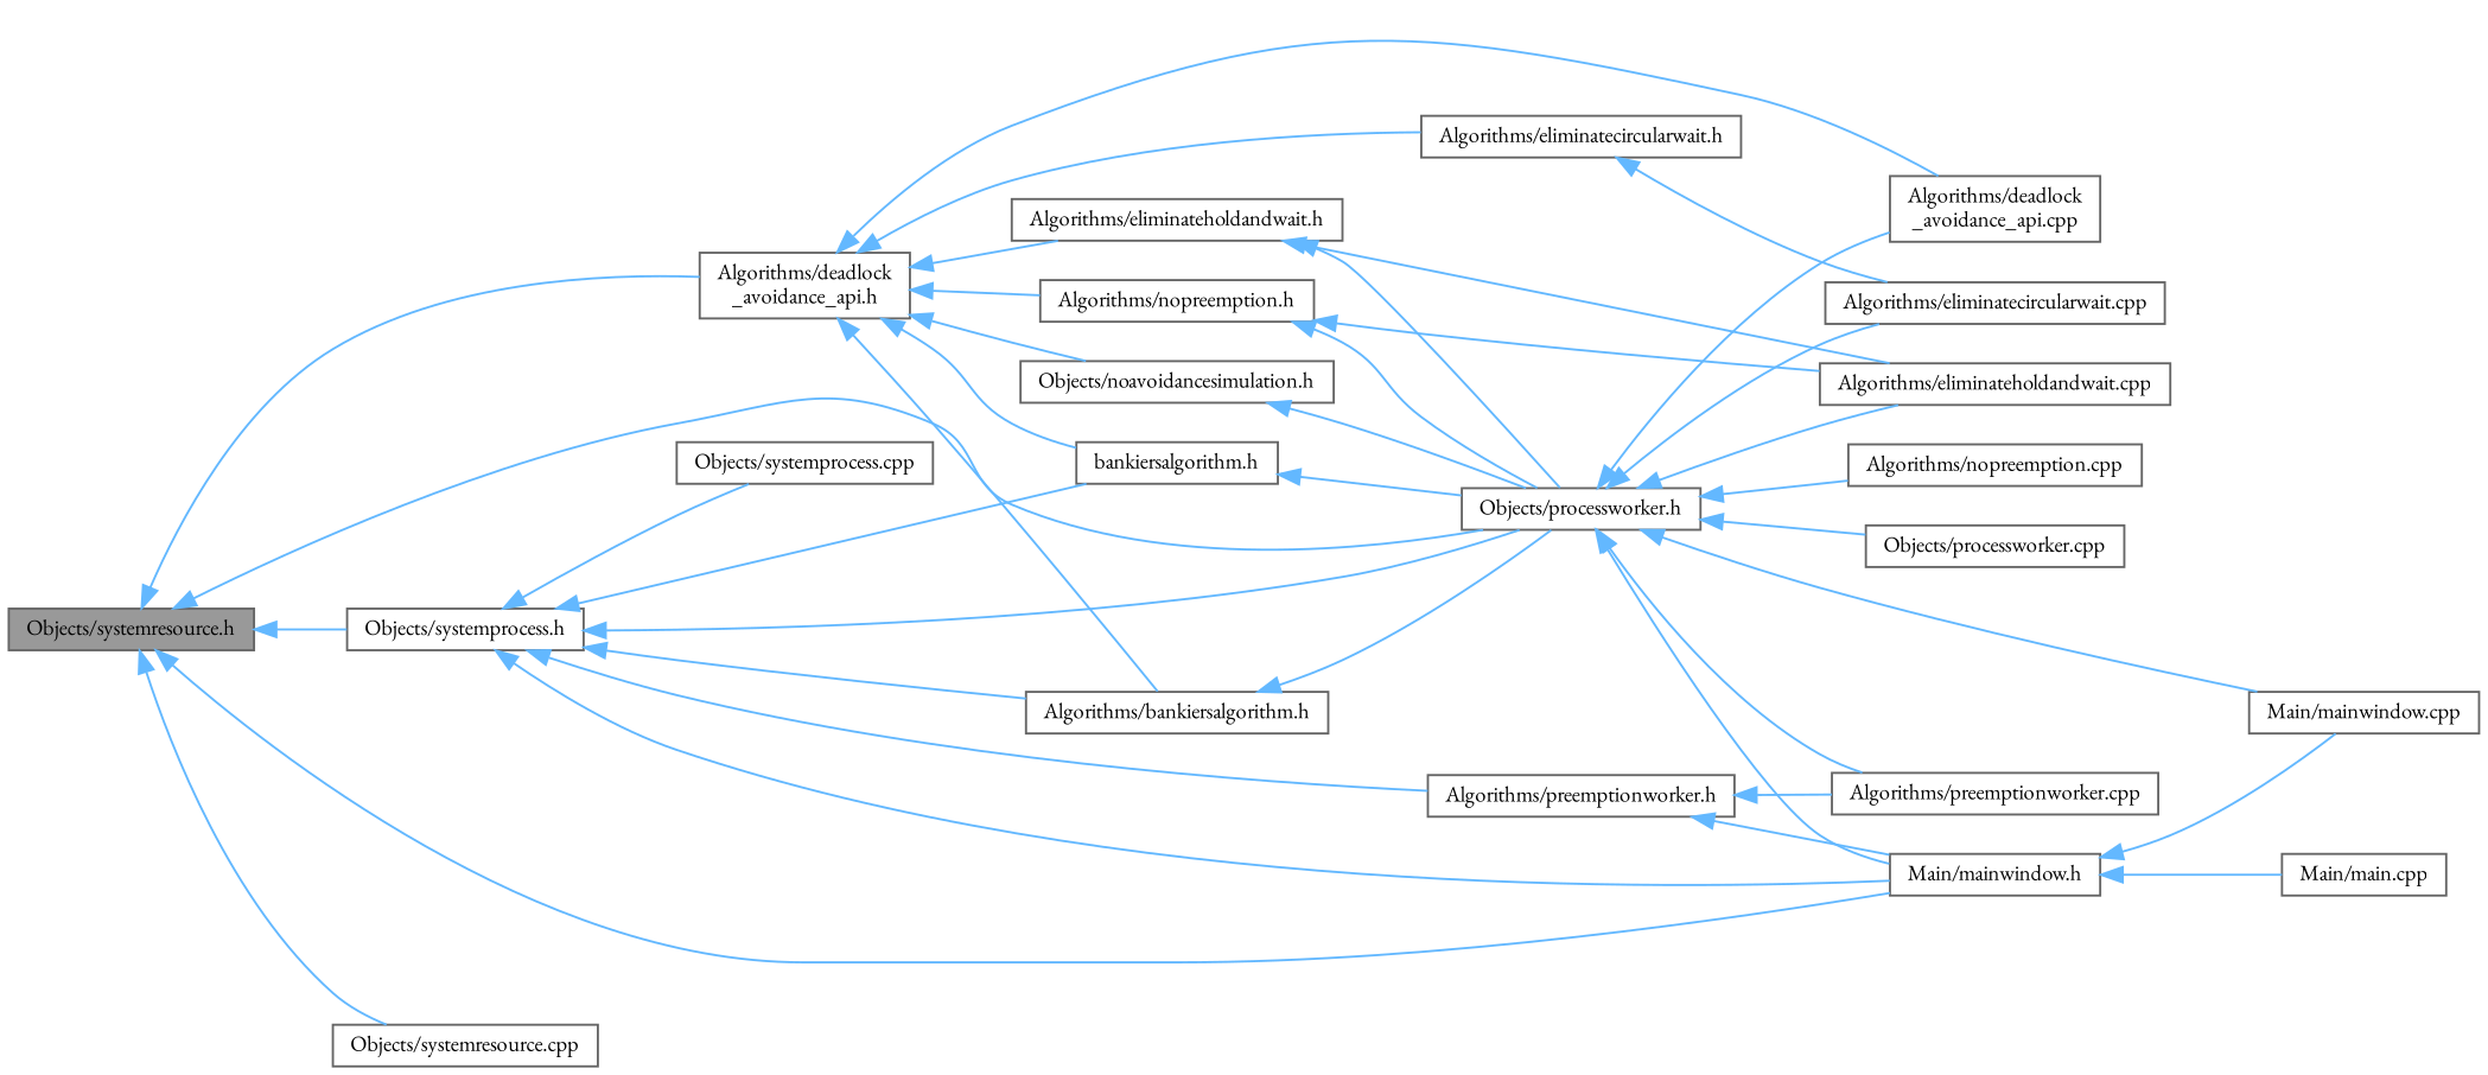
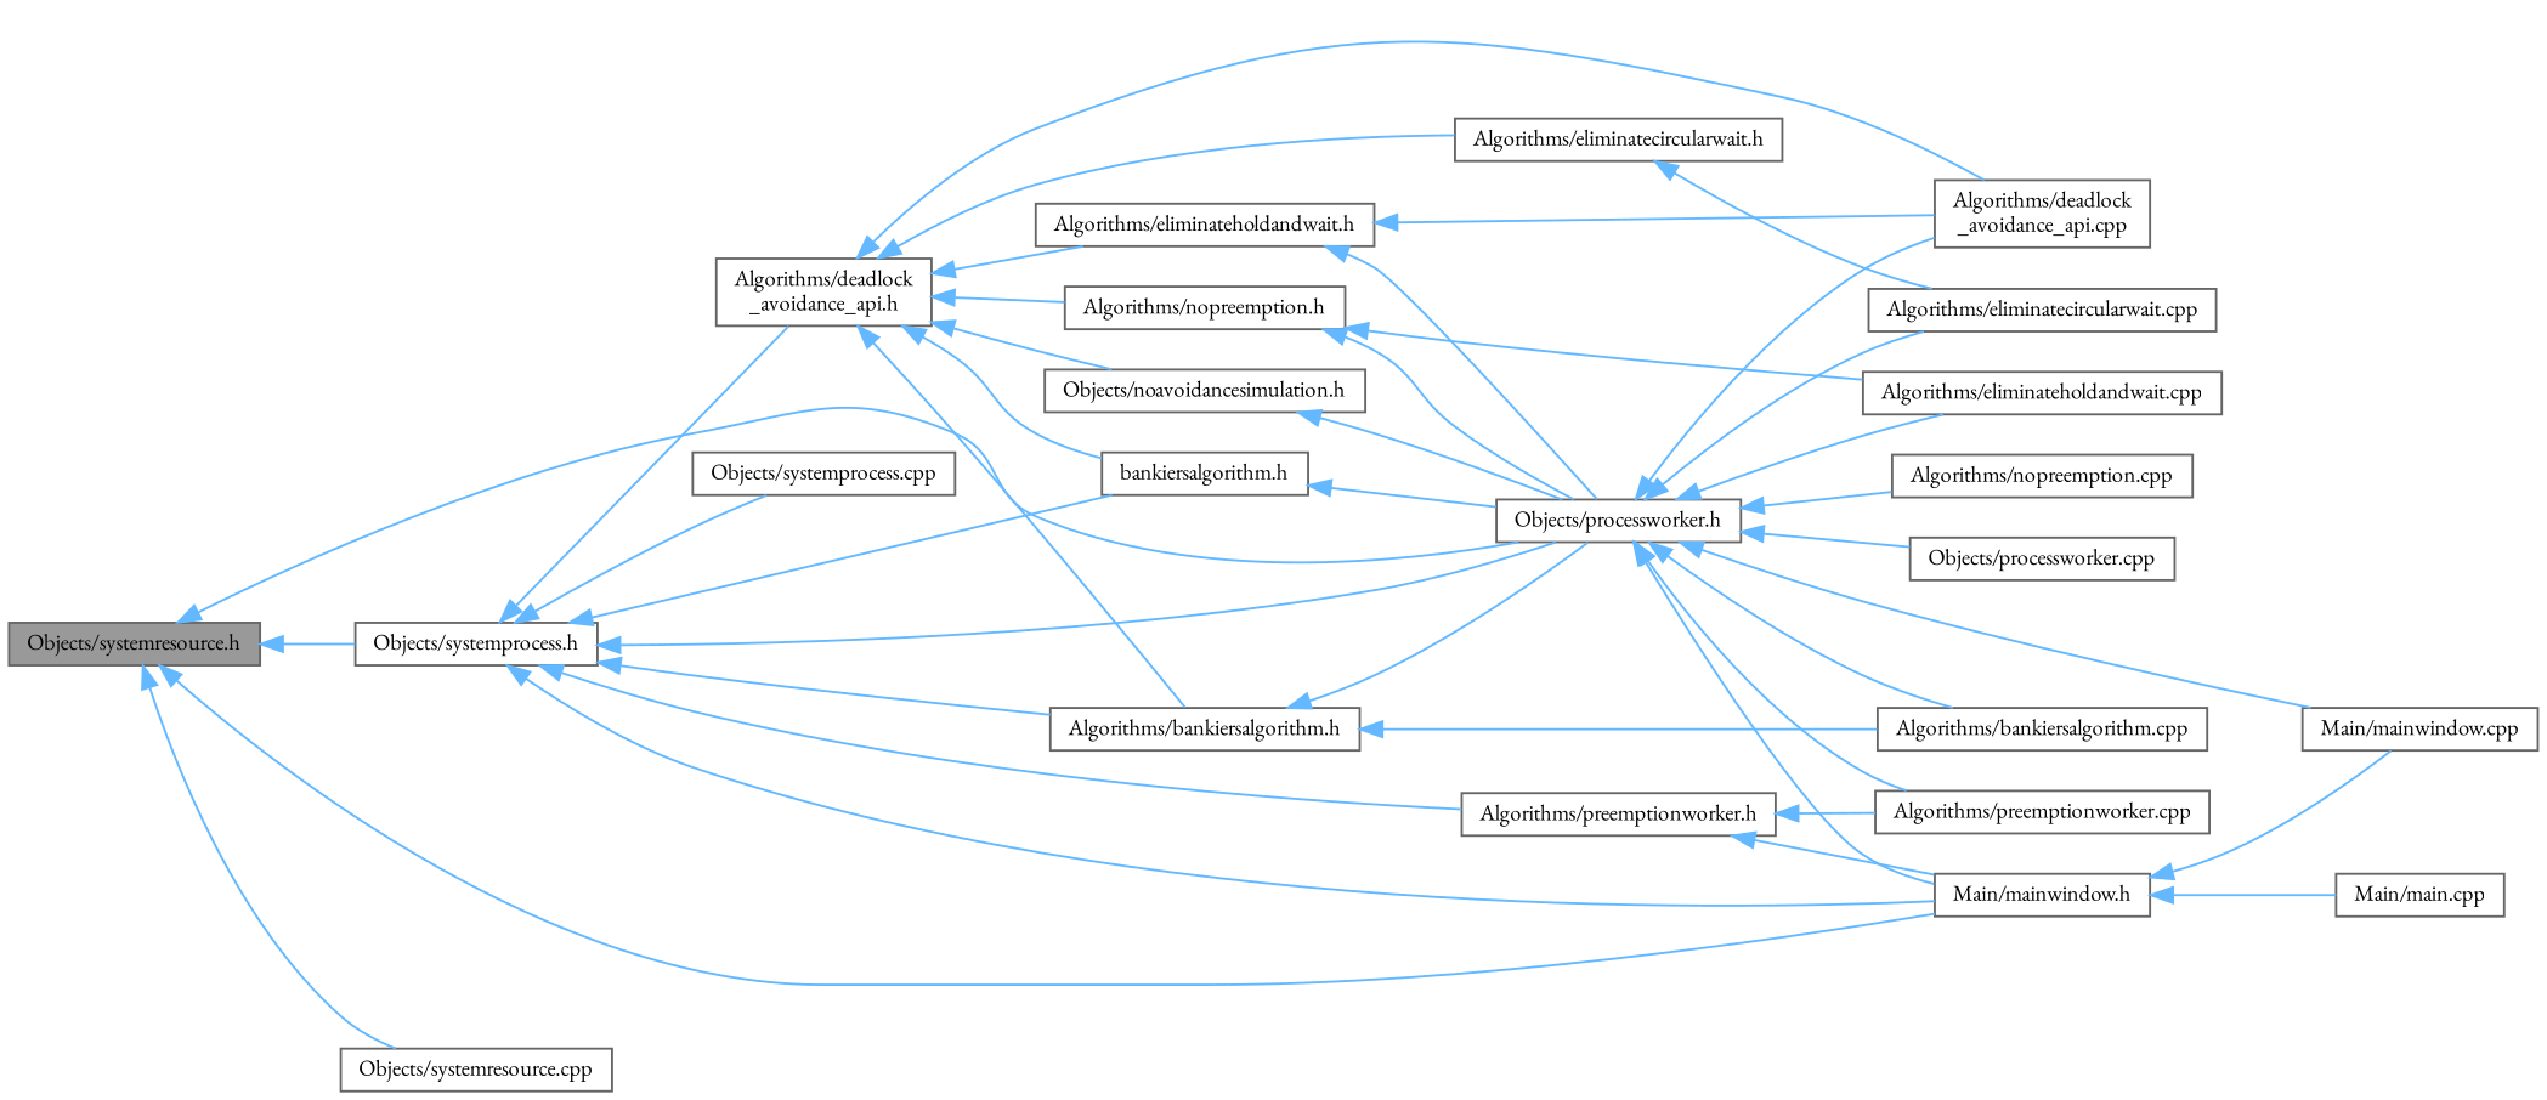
  digraph {
    fontname="EB Garamond"
    rankdir=LR
    node [color=grey40 fillcolor=white fontname="EB Garamond" fontsize=10 shape=box style=filled]
    edge [color=steelblue1 dir=back fontname="EB Garamond" fontsize=10 labelfontname=Helvetica labelfontsize=10 style=solid]
    n1 [color=gray40 fillcolor=grey60 fontcolor=black height=0.2 label="Objects/systemresource.h" width=0.4]
    n2 [height=0.2 label="Main/mainwindow.h" width=0.4]
    n3 [height=0.2 label="Objects/processworker.h" width=0.4]
    n4 [height=0.2 label="Objects/systemprocess.h" width=0.4]
    n5 [height=0.2 label="Objects/systemresource.cpp" width=0.4]
    n6 [height=0.2 label="Main/main.cpp" width=0.4]
    n7 [height=0.2 label="Main/mainwindow.cpp" width=0.4]
+   n8 [height=0.2 label="Algorithms/bankiersalgorithm.cpp" width=0.4]
    n9 [height=0.2 label="Algorithms/deadlock\l_avoidance_api.cpp" width=0.4]
    n10 [height=0.2 label="Algorithms/eliminatecircularwait.cpp" width=0.4]
    n11 [height=0.2 label="Algorithms/eliminateholdandwait.cpp" width=0.4]
    n12 [height=0.2 label="Algorithms/nopreemption.cpp" width=0.4]
    n13 [height=0.2 label="Algorithms/preemptionworker.cpp" width=0.4]
    n14 [height=0.2 label="Objects/processworker.cpp" width=0.4]
    n15 [height=0.2 label="Algorithms/bankiersalgorithm.h" width=0.4]
    n16 [height=0.2 label="Algorithms/deadlock\l_avoidance_api.h" width=0.4]
    n17 [height=0.2 label="bankiersalgorithm.h" width=0.4]
    n18 [height=0.2 label="Algorithms/preemptionworker.h" width=0.4]
    n19 [height=0.2 label="Objects/systemprocess.cpp" width=0.4]
    n20 [height=0.2 label="Algorithms/eliminatecircularwait.h" width=0.4]
    n21 [height=0.2 label="Algorithms/eliminateholdandwait.h" width=0.4]
    n22 [height=0.2 label="Objects/noavoidancesimulation.h" width=0.4]
    n23 [height=0.2 label="Algorithms/nopreemption.h" width=0.4]
    n1 -> n2
    n1 -> n3
    n1 -> n4
    n1 -> n5
    n2 -> n6
    n2 -> n7
    n3 -> n2
    n3 -> n7
+   n3 -> n8
    n3 -> n9
    n3 -> n10
    n3 -> n11
    n3 -> n12
    n3 -> n13
    n3 -> n14
    n4 -> n2
    n4 -> n3
    n4 -> n15
-   n1 -> n16
+   n4 -> n16
    n4 -> n17
    n4 -> n18
    n4 -> n19
    n15 -> n3
+   n15 -> n8
    n16 -> n9
    n16 -> n15
    n16 -> n17
    n16 -> n20
    n16 -> n21
    n16 -> n22
    n16 -> n23
    n17 -> n3
    n18 -> n2
    n18 -> n13
    n20 -> n10
    n21 -> n3
-   n21 -> n11
+   n21 -> n9
    n22 -> n3
    n23 -> n3
    n23 -> n11
  }
